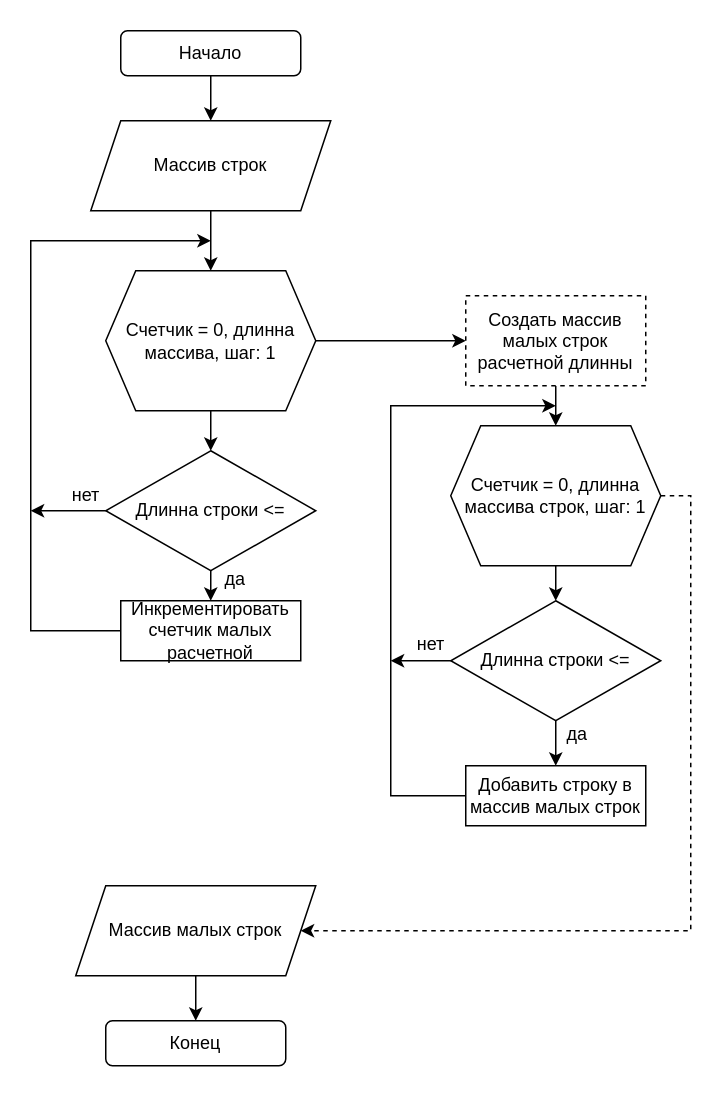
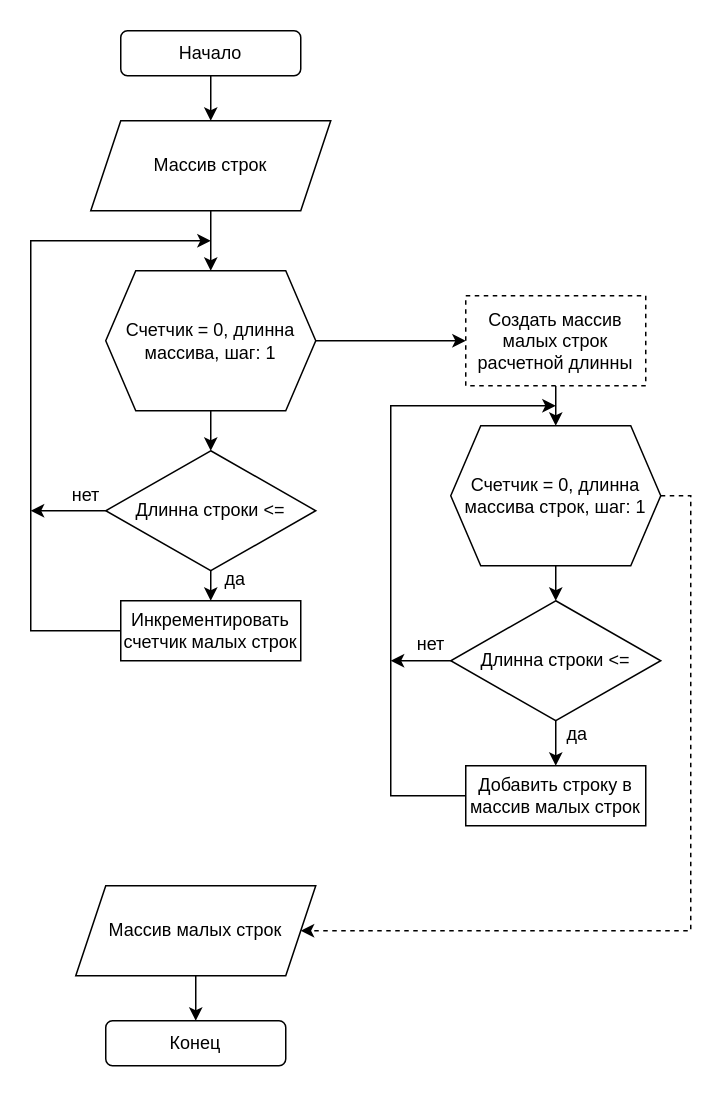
  <mxCell id="0" />
  <mxCell id="1" parent="0" />
  <mxCell id="2" style="edgeStyle=orthogonalEdgeStyle;rounded=0;orthogonalLoop=1;jettySize=auto;html=1;exitX=0.5;exitY=1;exitDx=0;exitDy=0;entryX=0.5;entryY=0;entryDx=0;entryDy=0;" parent="1" source="3" target="6" edge="1"><mxGeometry relative="1" as="geometry" /></mxCell>
  <mxCell id="3" value="Начало" style="rounded=1;whiteSpace=wrap;html=1;" parent="1" vertex="1"><mxGeometry x="80" y="20" width="120" height="30" as="geometry" /></mxCell>
  <mxCell id="4" value="Конец" style="rounded=1;whiteSpace=wrap;html=1;" parent="1" vertex="1"><mxGeometry x="70" y="680" width="120" height="30" as="geometry" /></mxCell>
  <mxCell id="5" style="edgeStyle=orthogonalEdgeStyle;rounded=0;orthogonalLoop=1;jettySize=auto;html=1;exitX=0.5;exitY=1;exitDx=0;exitDy=0;entryX=0.5;entryY=0;entryDx=0;entryDy=0;" parent="1" source="6" target="9" edge="1"><mxGeometry relative="1" as="geometry" /></mxCell>
  <mxCell id="6" value="Массив строк" style="shape=parallelogram;perimeter=parallelogramPerimeter;whiteSpace=wrap;html=1;fixedSize=1;" parent="1" vertex="1"><mxGeometry x="60" y="80" width="160" height="60" as="geometry" /></mxCell>
  <mxCell id="7" style="edgeStyle=orthogonalEdgeStyle;rounded=0;orthogonalLoop=1;jettySize=auto;html=1;exitX=0.5;exitY=1;exitDx=0;exitDy=0;entryX=0.5;entryY=0;entryDx=0;entryDy=0;" parent="1" source="9" target="12" edge="1"><mxGeometry relative="1" as="geometry" /></mxCell>
  <mxCell id="8" style="edgeStyle=orthogonalEdgeStyle;rounded=0;orthogonalLoop=1;jettySize=auto;html=1;exitX=1;exitY=0.5;exitDx=0;exitDy=0;entryX=0;entryY=0.5;entryDx=0;entryDy=0;" edge="1" parent="1" source="9" target="28"><mxGeometry relative="1" as="geometry" /></mxCell>
  <mxCell id="9" value="Счетчик = 0, длинна массива, шаг: 1" style="shape=hexagon;perimeter=hexagonPerimeter2;whiteSpace=wrap;html=1;fixedSize=1;" parent="1" vertex="1"><mxGeometry x="70" y="180" width="140" height="93.33" as="geometry" /></mxCell>
  <mxCell id="10" style="edgeStyle=orthogonalEdgeStyle;rounded=0;orthogonalLoop=1;jettySize=auto;html=1;exitX=0.5;exitY=1;exitDx=0;exitDy=0;" parent="1" source="12" edge="1"><mxGeometry relative="1" as="geometry"><mxPoint x="140" y="400" as="targetPoint" /></mxGeometry></mxCell>
  <mxCell id="11" style="edgeStyle=orthogonalEdgeStyle;rounded=0;orthogonalLoop=1;jettySize=auto;html=1;exitX=0;exitY=0.5;exitDx=0;exitDy=0;" parent="1" source="12" edge="1"><mxGeometry relative="1" as="geometry"><mxPoint x="20" y="340" as="targetPoint" /></mxGeometry></mxCell>
  <mxCell id="12" value="Длинна строки &amp;lt;=" style="rhombus;whiteSpace=wrap;html=1;" parent="1" vertex="1"><mxGeometry x="70" y="300" width="140" height="80" as="geometry" /></mxCell>
  <mxCell id="13" style="edgeStyle=orthogonalEdgeStyle;rounded=0;orthogonalLoop=1;jettySize=auto;html=1;exitX=0;exitY=0.5;exitDx=0;exitDy=0;" parent="1" source="14" edge="1"><mxGeometry relative="1" as="geometry"><mxPoint x="140" y="160" as="targetPoint" /><Array as="points"><mxPoint x="20" y="420" /><mxPoint x="20" y="160" /></Array></mxGeometry></mxCell>
- <mxCell id="14" value="Инкрементировать счетчик малых расчетной" style="rounded=0;whiteSpace=wrap;html=1;" parent="1" vertex="1"><mxGeometry x="80" y="400" width="120" height="40" as="geometry" /></mxCell>
+ <mxCell id="14" value="Инкрементировать счетчик малых строк" style="rounded=0;whiteSpace=wrap;html=1;" parent="1" vertex="1"><mxGeometry x="80" y="400" width="120" height="40" as="geometry" /></mxCell>
  <mxCell id="15" value="да" style="text;html=1;align=center;verticalAlign=middle;resizable=0;points=[];autosize=1;strokeColor=none;fillColor=none;" parent="1" vertex="1"><mxGeometry x="136" y="371" width="40" height="30" as="geometry" /></mxCell>
  <mxCell id="16" value="нет" style="text;html=1;strokeColor=none;fillColor=none;align=center;verticalAlign=middle;whiteSpace=wrap;rounded=0;" parent="1" vertex="1"><mxGeometry x="27" y="315" width="60" height="30" as="geometry" /></mxCell>
  <mxCell id="17" style="edgeStyle=orthogonalEdgeStyle;rounded=0;orthogonalLoop=1;jettySize=auto;html=1;exitX=0.5;exitY=1;exitDx=0;exitDy=0;entryX=0.5;entryY=0;entryDx=0;entryDy=0;" parent="1" source="18" target="4" edge="1"><mxGeometry relative="1" as="geometry" /></mxCell>
  <mxCell id="18" value="Массив малых строк" style="shape=parallelogram;perimeter=parallelogramPerimeter;whiteSpace=wrap;html=1;fixedSize=1;" parent="1" vertex="1"><mxGeometry x="50" y="590" width="160" height="60" as="geometry" /></mxCell>
  <mxCell id="19" style="edgeStyle=orthogonalEdgeStyle;rounded=0;orthogonalLoop=1;jettySize=auto;html=1;exitX=0.5;exitY=1;exitDx=0;exitDy=0;entryX=0.5;entryY=0;entryDx=0;entryDy=0;" edge="1" parent="1" source="21" target="24"><mxGeometry relative="1" as="geometry" /></mxCell>
  <mxCell id="20" style="edgeStyle=orthogonalEdgeStyle;rounded=0;orthogonalLoop=1;jettySize=auto;html=1;exitX=1;exitY=0.5;exitDx=0;exitDy=0;entryX=1;entryY=0.5;entryDx=0;entryDy=0;dashed=1;" edge="1" parent="1" source="21" target="18"><mxGeometry relative="1" as="geometry"><mxPoint x="520" y="330" as="targetPoint" /><Array as="points"><mxPoint x="460" y="330" /><mxPoint x="460" y="620" /></Array></mxGeometry></mxCell>
  <mxCell id="21" value="Счетчик = 0, длинна массива строк, шаг: 1" style="shape=hexagon;perimeter=hexagonPerimeter2;whiteSpace=wrap;html=1;fixedSize=1;" vertex="1" parent="1"><mxGeometry x="300" y="283.33" width="140" height="93.33" as="geometry" /></mxCell>
  <mxCell id="22" style="edgeStyle=orthogonalEdgeStyle;rounded=0;orthogonalLoop=1;jettySize=auto;html=1;exitX=0.5;exitY=1;exitDx=0;exitDy=0;entryX=0.5;entryY=0;entryDx=0;entryDy=0;" edge="1" parent="1" source="24" target="26"><mxGeometry relative="1" as="geometry" /></mxCell>
  <mxCell id="23" style="edgeStyle=orthogonalEdgeStyle;rounded=0;orthogonalLoop=1;jettySize=auto;html=1;exitX=0;exitY=0.5;exitDx=0;exitDy=0;" edge="1" parent="1" source="24"><mxGeometry relative="1" as="geometry"><mxPoint x="260" y="440" as="targetPoint" /></mxGeometry></mxCell>
  <mxCell id="24" value="Длинна строки &amp;lt;=" style="rhombus;whiteSpace=wrap;html=1;" vertex="1" parent="1"><mxGeometry x="300" y="400" width="140" height="80" as="geometry" /></mxCell>
  <mxCell id="25" style="edgeStyle=orthogonalEdgeStyle;rounded=0;orthogonalLoop=1;jettySize=auto;html=1;exitX=0;exitY=0.5;exitDx=0;exitDy=0;" edge="1" parent="1" source="26"><mxGeometry relative="1" as="geometry"><mxPoint x="370" y="270" as="targetPoint" /><Array as="points"><mxPoint x="260" y="530" /><mxPoint x="260" y="270" /></Array></mxGeometry></mxCell>
  <mxCell id="26" value="Добавить строку в массив малых строк" style="rounded=0;whiteSpace=wrap;html=1;" vertex="1" parent="1"><mxGeometry x="310" y="510" width="120" height="40" as="geometry" /></mxCell>
  <mxCell id="27" style="edgeStyle=orthogonalEdgeStyle;rounded=0;orthogonalLoop=1;jettySize=auto;html=1;exitX=0.5;exitY=1;exitDx=0;exitDy=0;entryX=0.5;entryY=0;entryDx=0;entryDy=0;" edge="1" parent="1" source="28" target="21"><mxGeometry relative="1" as="geometry" /></mxCell>
  <mxCell id="28" value="Создать массив малых строк расчетной длинны" style="rounded=0;whiteSpace=wrap;html=1;dashed=1;" vertex="1" parent="1"><mxGeometry x="310" y="196.66" width="120" height="60" as="geometry" /></mxCell>
  <mxCell id="29" value="да" style="text;html=1;align=center;verticalAlign=middle;resizable=0;points=[];autosize=1;strokeColor=none;fillColor=none;" vertex="1" parent="1"><mxGeometry x="364" y="474" width="40" height="30" as="geometry" /></mxCell>
  <mxCell id="30" value="нет" style="text;html=1;strokeColor=none;fillColor=none;align=center;verticalAlign=middle;whiteSpace=wrap;rounded=0;" vertex="1" parent="1"><mxGeometry x="257" y="414" width="60" height="30" as="geometry" /></mxCell>
